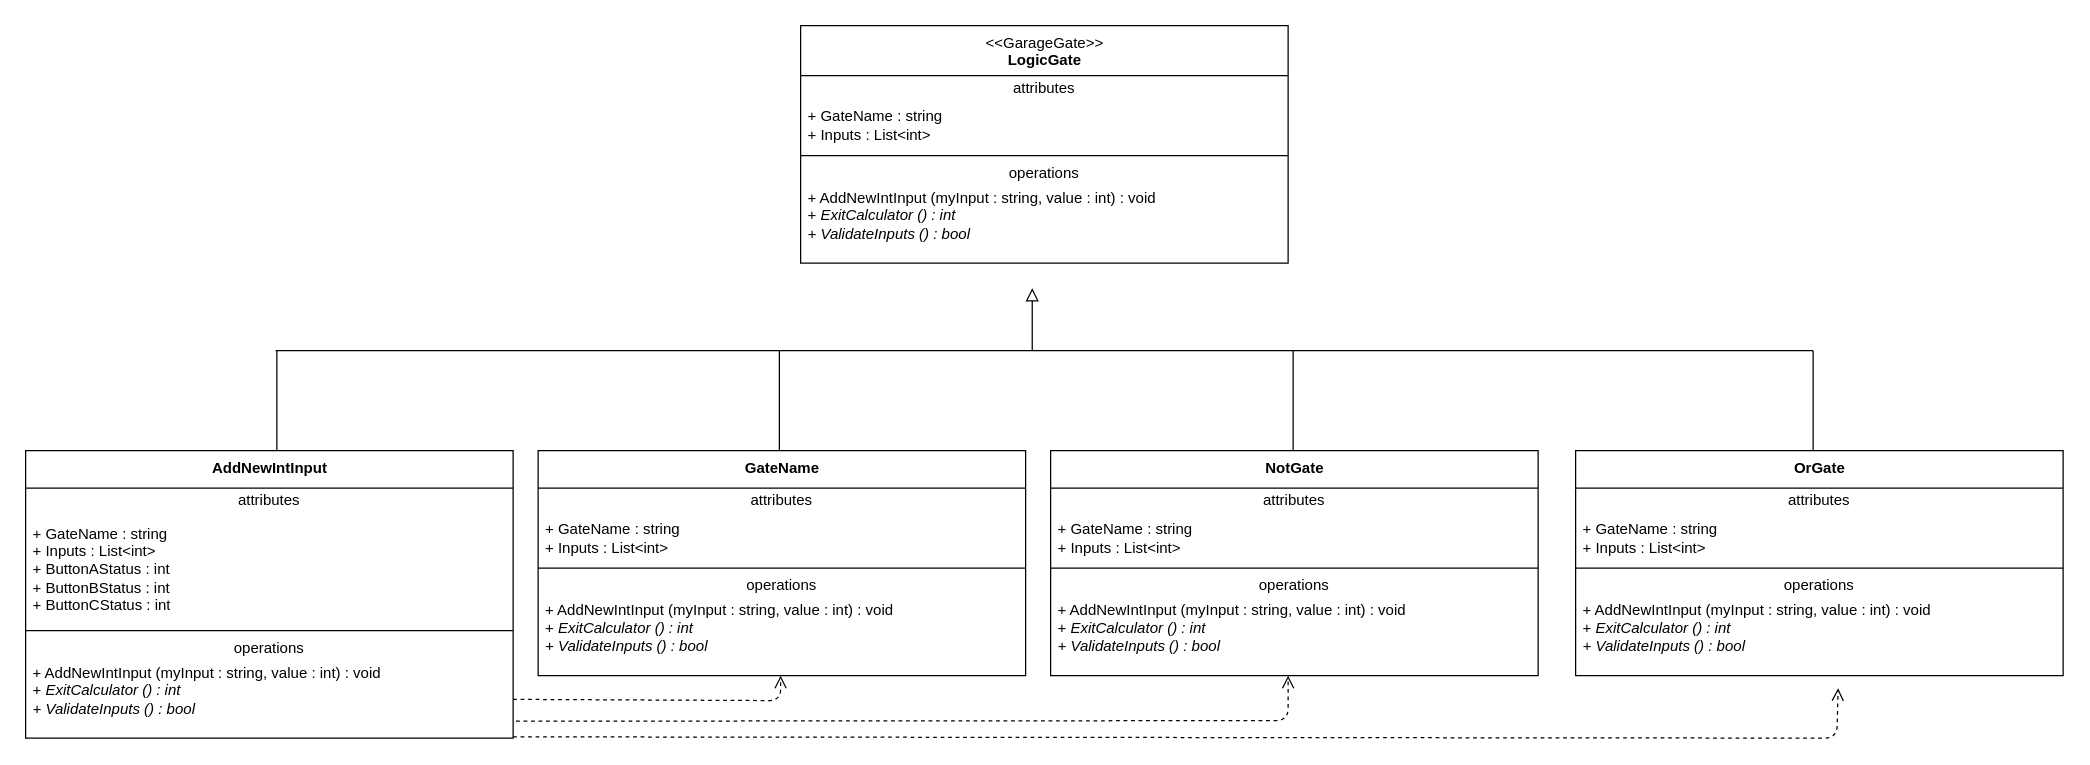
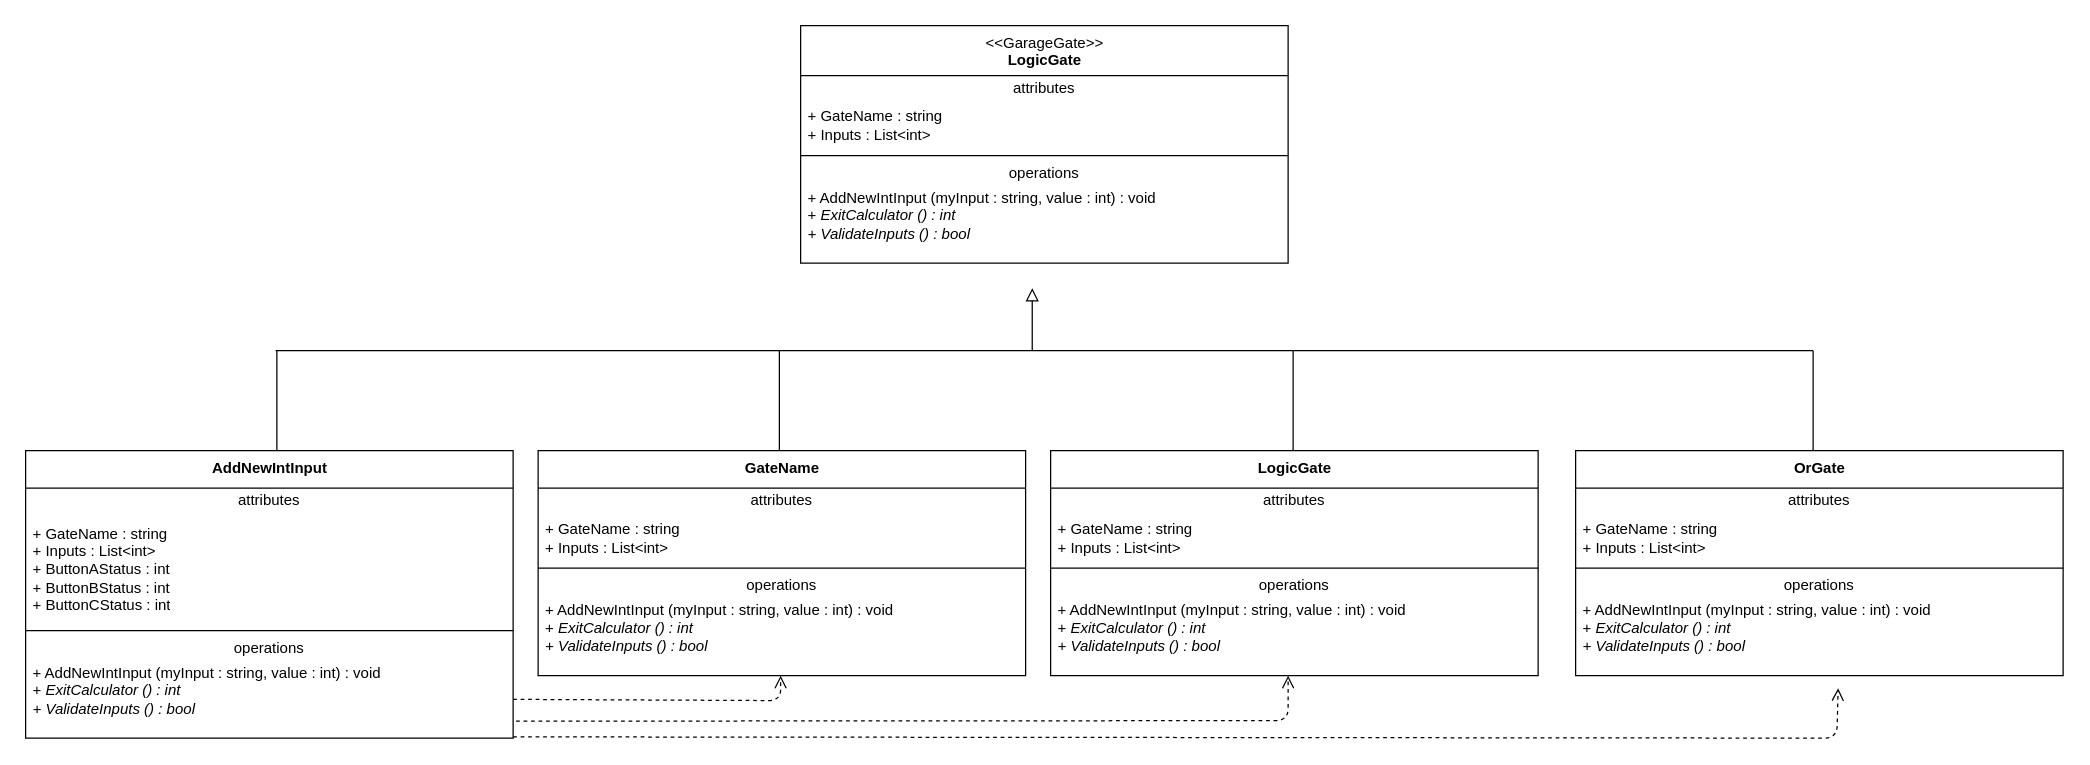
  <mxCell id="0" />
  <mxCell id="1" parent="0" />
  <mxCell id="2" value="&amp;lt;&amp;lt;GarageGate&amp;gt;&amp;gt;&lt;br&gt;&lt;b&gt;LogicGate&lt;/b&gt;" style="swimlane;fontStyle=0;align=center;verticalAlign=top;childLayout=stackLayout;horizontal=1;startSize=40;horizontalStack=0;resizeParent=1;resizeParentMax=0;resizeLast=0;collapsible=0;marginBottom=0;html=1;" parent="1" vertex="1"><mxGeometry x="640" y="20" width="390" height="190" as="geometry" /></mxCell>
  <mxCell id="3" value="attributes" style="text;html=1;strokeColor=none;fillColor=none;align=center;verticalAlign=middle;spacingLeft=4;spacingRight=4;overflow=hidden;rotatable=0;points=[[0,0.5],[1,0.5]];portConstraint=eastwest;" parent="2" vertex="1"><mxGeometry y="40" width="390" height="20" as="geometry" /></mxCell>
  <mxCell id="4" value="+ GateName : string&lt;br&gt;+ Inputs : List&amp;lt;int&amp;gt;" style="text;html=1;strokeColor=none;fillColor=none;align=left;verticalAlign=middle;spacingLeft=4;spacingRight=4;overflow=hidden;rotatable=0;points=[[0,0.5],[1,0.5]];portConstraint=eastwest;" parent="2" vertex="1"><mxGeometry y="60" width="390" height="40" as="geometry" /></mxCell>
  <mxCell id="5" value="" style="line;strokeWidth=1;fillColor=none;align=left;verticalAlign=middle;spacingTop=-1;spacingLeft=3;spacingRight=3;rotatable=0;labelPosition=right;points=[];portConstraint=eastwest;" parent="2" vertex="1"><mxGeometry y="100" width="390" height="8" as="geometry" /></mxCell>
  <mxCell id="6" value="operations" style="text;html=1;strokeColor=none;fillColor=none;align=center;verticalAlign=middle;spacingLeft=4;spacingRight=4;overflow=hidden;rotatable=0;points=[[0,0.5],[1,0.5]];portConstraint=eastwest;" parent="2" vertex="1"><mxGeometry y="108" width="390" height="20" as="geometry" /></mxCell>
  <mxCell id="7" value="+ AddNewIntInput (myInput : string, value : int) : void&amp;nbsp;&lt;br&gt;+ &lt;i&gt;ExitCalculator () : int&lt;br&gt;+ ValidateInputs () : bool&lt;br&gt;&lt;br&gt;&lt;/i&gt;" style="text;html=1;strokeColor=none;fillColor=none;align=left;verticalAlign=middle;spacingLeft=4;spacingRight=4;overflow=hidden;rotatable=0;points=[[0,0.5],[1,0.5]];portConstraint=eastwest;" parent="2" vertex="1"><mxGeometry y="128" width="390" height="62" as="geometry" /></mxCell>
  <mxCell id="8" value="" style="endArrow=block;html=1;rounded=0;align=center;verticalAlign=bottom;endFill=0;labelBackgroundColor=none;endSize=8;" parent="1" edge="1"><mxGeometry relative="1" as="geometry"><mxPoint x="825.29" y="280" as="sourcePoint" /><mxPoint x="825.29" y="230" as="targetPoint" /></mxGeometry></mxCell>
  <mxCell id="9" value="" style="html=1;verticalAlign=bottom;labelBackgroundColor=none;endArrow=none;endFill=0;endSize=6;align=left;" parent="1" edge="1"><mxGeometry x="-1" relative="1" as="geometry"><mxPoint x="220" y="280" as="sourcePoint" /><mxPoint x="1450" y="280" as="targetPoint" /></mxGeometry></mxCell>
  <mxCell id="10" value="" style="html=1;verticalAlign=bottom;labelBackgroundColor=none;endArrow=none;endFill=0;endSize=6;align=left;entryX=0.5;entryY=0;entryDx=0;entryDy=0;" parent="1" edge="1"><mxGeometry x="-1" relative="1" as="geometry"><mxPoint x="623" y="280" as="sourcePoint" /><mxPoint x="623" y="360" as="targetPoint" /></mxGeometry></mxCell>
  <mxCell id="11" value="" style="html=1;verticalAlign=bottom;labelBackgroundColor=none;endArrow=none;endFill=0;endSize=6;align=left;entryX=0.5;entryY=0;entryDx=0;entryDy=0;" parent="1" edge="1"><mxGeometry x="-1" relative="1" as="geometry"><mxPoint x="1034" y="280" as="sourcePoint" /><mxPoint x="1034" y="360" as="targetPoint" /></mxGeometry></mxCell>
  <mxCell id="12" value="" style="html=1;verticalAlign=bottom;labelBackgroundColor=none;endArrow=none;endFill=0;endSize=6;align=left;entryX=0.5;entryY=0;entryDx=0;entryDy=0;" parent="1" edge="1"><mxGeometry x="-1" relative="1" as="geometry"><mxPoint x="1450" y="280" as="sourcePoint" /><mxPoint x="1450" y="360" as="targetPoint" /></mxGeometry></mxCell>
  <mxCell id="13" value="&lt;b&gt;AddNewIntInput&lt;/b&gt;" style="swimlane;fontStyle=0;align=center;verticalAlign=top;childLayout=stackLayout;horizontal=1;startSize=30;horizontalStack=0;resizeParent=1;resizeParentMax=0;resizeLast=0;collapsible=0;marginBottom=0;html=1;" parent="1" vertex="1"><mxGeometry x="20" y="360" width="390" height="230" as="geometry" /></mxCell>
  <mxCell id="14" value="attributes" style="text;html=1;strokeColor=none;fillColor=none;align=center;verticalAlign=middle;spacingLeft=4;spacingRight=4;overflow=hidden;rotatable=0;points=[[0,0.5],[1,0.5]];portConstraint=eastwest;" parent="13" vertex="1"><mxGeometry y="30" width="390" height="20" as="geometry" /></mxCell>
  <mxCell id="15" value="+ GateName : string&lt;br&gt;+ Inputs : List&amp;lt;int&amp;gt;&lt;br&gt;+ ButtonAStatus : int&lt;br&gt;+ ButtonBStatus : int&lt;br&gt;+ ButtonCStatus : int" style="text;html=1;strokeColor=none;fillColor=none;align=left;verticalAlign=middle;spacingLeft=4;spacingRight=4;overflow=hidden;rotatable=0;points=[[0,0.5],[1,0.5]];portConstraint=eastwest;" parent="13" vertex="1"><mxGeometry y="50" width="390" height="90" as="geometry" /></mxCell>
  <mxCell id="16" value="" style="line;strokeWidth=1;fillColor=none;align=left;verticalAlign=middle;spacingTop=-1;spacingLeft=3;spacingRight=3;rotatable=0;labelPosition=right;points=[];portConstraint=eastwest;" parent="13" vertex="1"><mxGeometry y="140" width="390" height="8" as="geometry" /></mxCell>
  <mxCell id="17" value="operations" style="text;html=1;strokeColor=none;fillColor=none;align=center;verticalAlign=middle;spacingLeft=4;spacingRight=4;overflow=hidden;rotatable=0;points=[[0,0.5],[1,0.5]];portConstraint=eastwest;" parent="13" vertex="1"><mxGeometry y="148" width="390" height="20" as="geometry" /></mxCell>
  <mxCell id="18" value="+ AddNewIntInput (myInput : string, value : int) : void&amp;nbsp;&lt;br&gt;+ &lt;i&gt;ExitCalculator () : int&lt;br&gt;+ ValidateInputs () : bool&lt;br&gt;&lt;br&gt;&lt;/i&gt;" style="text;html=1;strokeColor=none;fillColor=none;align=left;verticalAlign=middle;spacingLeft=4;spacingRight=4;overflow=hidden;rotatable=0;points=[[0,0.5],[1,0.5]];portConstraint=eastwest;" vertex="1" parent="13"><mxGeometry y="168" width="390" height="62" as="geometry" /></mxCell>
  <mxCell id="19" value="" style="html=1;verticalAlign=bottom;labelBackgroundColor=none;endArrow=none;endFill=0;endSize=6;align=left;entryX=0.5;entryY=0;entryDx=0;entryDy=0;" parent="1" edge="1"><mxGeometry x="-1" relative="1" as="geometry"><mxPoint x="221" y="280" as="sourcePoint" /><mxPoint x="221" y="360" as="targetPoint" /></mxGeometry></mxCell>
  <mxCell id="20" value="" style="endArrow=open;startArrow=none;endFill=0;startFill=0;endSize=8;html=1;verticalAlign=bottom;dashed=1;labelBackgroundColor=none;exitX=1;exitY=0.5;exitDx=0;exitDy=0;" parent="1" edge="1" source="18"><mxGeometry width="160" relative="1" as="geometry"><mxPoint x="410" y="575" as="sourcePoint" /><mxPoint x="624" y="540" as="targetPoint" /><Array as="points"><mxPoint x="624" y="560" /></Array></mxGeometry></mxCell>
  <mxCell id="21" value="" style="endArrow=open;startArrow=none;endFill=0;startFill=0;endSize=8;html=1;verticalAlign=bottom;dashed=1;labelBackgroundColor=none;exitX=1.006;exitY=0.781;exitDx=0;exitDy=0;exitPerimeter=0;" parent="1" source="18" edge="1"><mxGeometry width="160" relative="1" as="geometry"><mxPoint x="410" y="559" as="sourcePoint" /><mxPoint x="1030" y="540" as="targetPoint" /><Array as="points"><mxPoint x="1030" y="576" /></Array></mxGeometry></mxCell>
  <mxCell id="22" value="" style="endArrow=open;startArrow=none;endFill=0;startFill=0;endSize=8;html=1;verticalAlign=bottom;dashed=1;labelBackgroundColor=none;" parent="1" edge="1"><mxGeometry width="160" relative="1" as="geometry"><mxPoint x="410" y="589" as="sourcePoint" /><mxPoint x="1470" y="550" as="targetPoint" /><Array as="points"><mxPoint x="1469" y="590" /></Array></mxGeometry></mxCell>
  <mxCell id="23" value="&lt;b&gt;GateName&lt;/b&gt;" style="swimlane;fontStyle=0;align=center;verticalAlign=top;childLayout=stackLayout;horizontal=1;startSize=30;horizontalStack=0;resizeParent=1;resizeParentMax=0;resizeLast=0;collapsible=0;marginBottom=0;html=1;" parent="1" vertex="1"><mxGeometry x="430" y="360" width="390" height="180" as="geometry" /></mxCell>
  <mxCell id="24" value="attributes" style="text;html=1;strokeColor=none;fillColor=none;align=center;verticalAlign=middle;spacingLeft=4;spacingRight=4;overflow=hidden;rotatable=0;points=[[0,0.5],[1,0.5]];portConstraint=eastwest;" parent="23" vertex="1"><mxGeometry y="30" width="390" height="20" as="geometry" /></mxCell>
  <mxCell id="25" value="+ GateName : string&lt;br&gt;+ Inputs : List&amp;lt;int&amp;gt;" style="text;html=1;strokeColor=none;fillColor=none;align=left;verticalAlign=middle;spacingLeft=4;spacingRight=4;overflow=hidden;rotatable=0;points=[[0,0.5],[1,0.5]];portConstraint=eastwest;" parent="23" vertex="1"><mxGeometry y="50" width="390" height="40" as="geometry" /></mxCell>
  <mxCell id="26" value="" style="line;strokeWidth=1;fillColor=none;align=left;verticalAlign=middle;spacingTop=-1;spacingLeft=3;spacingRight=3;rotatable=0;labelPosition=right;points=[];portConstraint=eastwest;" parent="23" vertex="1"><mxGeometry y="90" width="390" height="8" as="geometry" /></mxCell>
  <mxCell id="27" value="operations" style="text;html=1;strokeColor=none;fillColor=none;align=center;verticalAlign=middle;spacingLeft=4;spacingRight=4;overflow=hidden;rotatable=0;points=[[0,0.5],[1,0.5]];portConstraint=eastwest;" parent="23" vertex="1"><mxGeometry y="98" width="390" height="20" as="geometry" /></mxCell>
  <mxCell id="28" value="+ AddNewIntInput (myInput : string, value : int) : void&amp;nbsp;&lt;br&gt;+ &lt;i&gt;ExitCalculator () : int&lt;br&gt;+ ValidateInputs () : bool&lt;br&gt;&lt;br&gt;&lt;/i&gt;" style="text;html=1;strokeColor=none;fillColor=none;align=left;verticalAlign=middle;spacingLeft=4;spacingRight=4;overflow=hidden;rotatable=0;points=[[0,0.5],[1,0.5]];portConstraint=eastwest;" parent="23" vertex="1"><mxGeometry y="118" width="390" height="62" as="geometry" /></mxCell>
- <mxCell id="29" value="&lt;b&gt;NotGate&lt;/b&gt;" style="swimlane;fontStyle=0;align=center;verticalAlign=top;childLayout=stackLayout;horizontal=1;startSize=30;horizontalStack=0;resizeParent=1;resizeParentMax=0;resizeLast=0;collapsible=0;marginBottom=0;html=1;" parent="1" vertex="1"><mxGeometry x="840" y="360" width="390" height="180" as="geometry" /></mxCell>
+ <mxCell id="29" value="&lt;b&gt;LogicGate&lt;/b&gt;" style="swimlane;fontStyle=0;align=center;verticalAlign=top;childLayout=stackLayout;horizontal=1;startSize=30;horizontalStack=0;resizeParent=1;resizeParentMax=0;resizeLast=0;collapsible=0;marginBottom=0;html=1;" parent="1" vertex="1"><mxGeometry x="840" y="360" width="390" height="180" as="geometry" /></mxCell>
  <mxCell id="30" value="attributes" style="text;html=1;strokeColor=none;fillColor=none;align=center;verticalAlign=middle;spacingLeft=4;spacingRight=4;overflow=hidden;rotatable=0;points=[[0,0.5],[1,0.5]];portConstraint=eastwest;" parent="29" vertex="1"><mxGeometry y="30" width="390" height="20" as="geometry" /></mxCell>
  <mxCell id="31" value="+ GateName : string&lt;br&gt;+ Inputs : List&amp;lt;int&amp;gt;" style="text;html=1;strokeColor=none;fillColor=none;align=left;verticalAlign=middle;spacingLeft=4;spacingRight=4;overflow=hidden;rotatable=0;points=[[0,0.5],[1,0.5]];portConstraint=eastwest;" parent="29" vertex="1"><mxGeometry y="50" width="390" height="40" as="geometry" /></mxCell>
  <mxCell id="32" value="" style="line;strokeWidth=1;fillColor=none;align=left;verticalAlign=middle;spacingTop=-1;spacingLeft=3;spacingRight=3;rotatable=0;labelPosition=right;points=[];portConstraint=eastwest;" parent="29" vertex="1"><mxGeometry y="90" width="390" height="8" as="geometry" /></mxCell>
  <mxCell id="33" value="operations" style="text;html=1;strokeColor=none;fillColor=none;align=center;verticalAlign=middle;spacingLeft=4;spacingRight=4;overflow=hidden;rotatable=0;points=[[0,0.5],[1,0.5]];portConstraint=eastwest;" parent="29" vertex="1"><mxGeometry y="98" width="390" height="20" as="geometry" /></mxCell>
  <mxCell id="34" value="+ AddNewIntInput (myInput : string, value : int) : void&amp;nbsp;&lt;br&gt;+ &lt;i&gt;ExitCalculator () : int&lt;br&gt;+ ValidateInputs () : bool&lt;br&gt;&lt;br&gt;&lt;/i&gt;" style="text;html=1;strokeColor=none;fillColor=none;align=left;verticalAlign=middle;spacingLeft=4;spacingRight=4;overflow=hidden;rotatable=0;points=[[0,0.5],[1,0.5]];portConstraint=eastwest;" parent="29" vertex="1"><mxGeometry y="118" width="390" height="62" as="geometry" /></mxCell>
  <mxCell id="35" value="&lt;b&gt;OrGate&lt;/b&gt;" style="swimlane;fontStyle=0;align=center;verticalAlign=top;childLayout=stackLayout;horizontal=1;startSize=30;horizontalStack=0;resizeParent=1;resizeParentMax=0;resizeLast=0;collapsible=0;marginBottom=0;html=1;" parent="1" vertex="1"><mxGeometry x="1260" y="360" width="390" height="180" as="geometry" /></mxCell>
  <mxCell id="36" value="attributes" style="text;html=1;strokeColor=none;fillColor=none;align=center;verticalAlign=middle;spacingLeft=4;spacingRight=4;overflow=hidden;rotatable=0;points=[[0,0.5],[1,0.5]];portConstraint=eastwest;" parent="35" vertex="1"><mxGeometry y="30" width="390" height="20" as="geometry" /></mxCell>
  <mxCell id="37" value="+ GateName : string&lt;br&gt;+ Inputs : List&amp;lt;int&amp;gt;" style="text;html=1;strokeColor=none;fillColor=none;align=left;verticalAlign=middle;spacingLeft=4;spacingRight=4;overflow=hidden;rotatable=0;points=[[0,0.5],[1,0.5]];portConstraint=eastwest;" parent="35" vertex="1"><mxGeometry y="50" width="390" height="40" as="geometry" /></mxCell>
  <mxCell id="38" value="" style="line;strokeWidth=1;fillColor=none;align=left;verticalAlign=middle;spacingTop=-1;spacingLeft=3;spacingRight=3;rotatable=0;labelPosition=right;points=[];portConstraint=eastwest;" parent="35" vertex="1"><mxGeometry y="90" width="390" height="8" as="geometry" /></mxCell>
  <mxCell id="39" value="operations" style="text;html=1;strokeColor=none;fillColor=none;align=center;verticalAlign=middle;spacingLeft=4;spacingRight=4;overflow=hidden;rotatable=0;points=[[0,0.5],[1,0.5]];portConstraint=eastwest;" parent="35" vertex="1"><mxGeometry y="98" width="390" height="20" as="geometry" /></mxCell>
  <mxCell id="40" value="+ AddNewIntInput (myInput : string, value : int) : void&amp;nbsp;&lt;br&gt;+ &lt;i&gt;ExitCalculator () : int&lt;br&gt;+ ValidateInputs () : bool&lt;br&gt;&lt;br&gt;&lt;/i&gt;" style="text;html=1;strokeColor=none;fillColor=none;align=left;verticalAlign=middle;spacingLeft=4;spacingRight=4;overflow=hidden;rotatable=0;points=[[0,0.5],[1,0.5]];portConstraint=eastwest;" parent="35" vertex="1"><mxGeometry y="118" width="390" height="62" as="geometry" /></mxCell>
